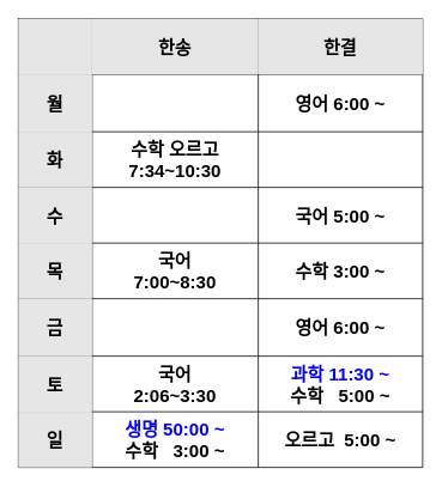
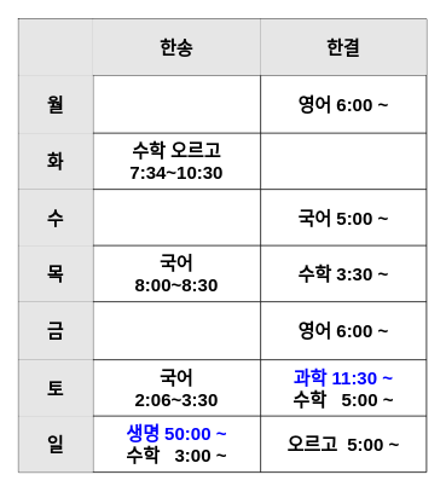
  <mxCell id="0" />
  <mxCell id="1" parent="0" />
  <mxCell id="2" value="" style="shape=table;startSize=0;container=1;collapsible=0;childLayout=tableLayout;fontSize=20;" parent="1" vertex="1"><mxGeometry x="20" y="20" width="450" height="500" as="geometry" /></mxCell>
  <mxCell id="3" value="" style="shape=tableRow;horizontal=0;startSize=0;swimlaneHead=0;swimlaneBody=0;top=0;left=0;bottom=0;right=0;collapsible=0;dropTarget=0;fillColor=none;points=[[0,0.5],[1,0.5]];portConstraint=eastwest;" parent="2" vertex="1"><mxGeometry width="450" height="62" as="geometry" /></mxCell>
  <mxCell id="4" value="" style="shape=partialRectangle;html=1;whiteSpace=wrap;connectable=0;overflow=hidden;fillColor=#E6E6E6;top=0;left=0;bottom=0;right=0;pointerEvents=1;fontSize=20;fontStyle=1" parent="3" vertex="1"><mxGeometry width="82" height="62" as="geometry"><mxRectangle width="82" height="62" as="alternateBounds" /></mxGeometry></mxCell>
  <mxCell id="5" value="한송" style="shape=partialRectangle;html=1;whiteSpace=wrap;connectable=0;overflow=hidden;fillColor=#E6E6E6;top=0;left=0;bottom=0;right=0;pointerEvents=1;fontSize=20;fontStyle=1" parent="3" vertex="1"><mxGeometry x="82" width="185" height="62" as="geometry"><mxRectangle width="185" height="62" as="alternateBounds" /></mxGeometry></mxCell>
  <mxCell id="6" value="한결" style="shape=partialRectangle;html=1;whiteSpace=wrap;connectable=0;overflow=hidden;fillColor=#E6E6E6;top=0;left=0;bottom=0;right=0;pointerEvents=1;fontSize=20;fontStyle=1" parent="3" vertex="1"><mxGeometry x="267" width="183" height="62" as="geometry"><mxRectangle width="183" height="62" as="alternateBounds" /></mxGeometry></mxCell>
  <mxCell id="7" value="" style="shape=tableRow;horizontal=0;startSize=0;swimlaneHead=0;swimlaneBody=0;top=0;left=0;bottom=0;right=0;collapsible=0;dropTarget=0;fillColor=none;points=[[0,0.5],[1,0.5]];portConstraint=eastwest;" parent="2" vertex="1"><mxGeometry y="62" width="450" height="64" as="geometry" /></mxCell>
  <mxCell id="8" value="월" style="shape=partialRectangle;html=1;whiteSpace=wrap;connectable=0;overflow=hidden;fillColor=#E6E6E6;top=0;left=0;bottom=0;right=0;pointerEvents=1;fontSize=20;fontStyle=1" parent="7" vertex="1"><mxGeometry width="82" height="64" as="geometry"><mxRectangle width="82" height="64" as="alternateBounds" /></mxGeometry></mxCell>
  <mxCell id="9" value="" style="shape=partialRectangle;html=1;whiteSpace=wrap;connectable=0;overflow=hidden;fillColor=none;top=0;left=0;bottom=0;right=0;pointerEvents=1;fontSize=20;fontStyle=1" parent="7" vertex="1"><mxGeometry x="82" width="185" height="64" as="geometry"><mxRectangle width="185" height="64" as="alternateBounds" /></mxGeometry></mxCell>
  <mxCell id="10" value="영어 6:00 ~" style="shape=partialRectangle;html=1;whiteSpace=wrap;connectable=0;overflow=hidden;fillColor=none;top=0;left=0;bottom=0;right=0;pointerEvents=1;fontSize=20;fontStyle=1" parent="7" vertex="1"><mxGeometry x="267" width="183" height="64" as="geometry"><mxRectangle width="183" height="64" as="alternateBounds" /></mxGeometry></mxCell>
  <mxCell id="11" value="" style="shape=tableRow;horizontal=0;startSize=0;swimlaneHead=0;swimlaneBody=0;top=0;left=0;bottom=0;right=0;collapsible=0;dropTarget=0;fillColor=none;points=[[0,0.5],[1,0.5]];portConstraint=eastwest;" parent="2" vertex="1"><mxGeometry y="126" width="450" height="62" as="geometry" /></mxCell>
  <mxCell id="12" value="화" style="shape=partialRectangle;html=1;whiteSpace=wrap;connectable=0;overflow=hidden;fillColor=#E6E6E6;top=0;left=0;bottom=0;right=0;pointerEvents=1;fontSize=20;fontStyle=1" parent="11" vertex="1"><mxGeometry width="82" height="62" as="geometry"><mxRectangle width="82" height="62" as="alternateBounds" /></mxGeometry></mxCell>
  <mxCell id="13" value="수학 오르고&lt;br style=&quot;font-size: 20px;&quot;&gt;7:34~10:30" style="shape=partialRectangle;html=1;whiteSpace=wrap;connectable=0;overflow=hidden;fillColor=none;top=0;left=0;bottom=0;right=0;pointerEvents=1;fontSize=20;fontStyle=1" parent="11" vertex="1"><mxGeometry x="82" width="185" height="62" as="geometry"><mxRectangle width="185" height="62" as="alternateBounds" /></mxGeometry></mxCell>
  <mxCell id="14" value="" style="shape=partialRectangle;html=1;whiteSpace=wrap;connectable=0;overflow=hidden;fillColor=none;top=0;left=0;bottom=0;right=0;pointerEvents=1;fontSize=20;fontStyle=1" parent="11" vertex="1"><mxGeometry x="267" width="183" height="62" as="geometry"><mxRectangle width="183" height="62" as="alternateBounds" /></mxGeometry></mxCell>
  <mxCell id="15" value="" style="shape=tableRow;horizontal=0;startSize=0;swimlaneHead=0;swimlaneBody=0;top=0;left=0;bottom=0;right=0;collapsible=0;dropTarget=0;fillColor=none;points=[[0,0.5],[1,0.5]];portConstraint=eastwest;" parent="2" vertex="1"><mxGeometry y="188" width="450" height="62" as="geometry" /></mxCell>
  <mxCell id="16" value="수" style="shape=partialRectangle;html=1;whiteSpace=wrap;connectable=0;overflow=hidden;fillColor=#E6E6E6;top=0;left=0;bottom=0;right=0;pointerEvents=1;fontSize=20;fontStyle=1" parent="15" vertex="1"><mxGeometry width="82" height="62" as="geometry"><mxRectangle width="82" height="62" as="alternateBounds" /></mxGeometry></mxCell>
  <mxCell id="17" value="" style="shape=partialRectangle;html=1;whiteSpace=wrap;connectable=0;overflow=hidden;fillColor=none;top=0;left=0;bottom=0;right=0;pointerEvents=1;fontSize=20;fontStyle=1" parent="15" vertex="1"><mxGeometry x="82" width="185" height="62" as="geometry"><mxRectangle width="185" height="62" as="alternateBounds" /></mxGeometry></mxCell>
  <mxCell id="18" value="국어 5:00 ~" style="shape=partialRectangle;html=1;whiteSpace=wrap;connectable=0;overflow=hidden;fillColor=none;top=0;left=0;bottom=0;right=0;pointerEvents=1;fontSize=20;fontStyle=1" parent="15" vertex="1"><mxGeometry x="267" width="183" height="62" as="geometry"><mxRectangle width="183" height="62" as="alternateBounds" /></mxGeometry></mxCell>
  <mxCell id="19" value="" style="shape=tableRow;horizontal=0;startSize=0;swimlaneHead=0;swimlaneBody=0;top=0;left=0;bottom=0;right=0;collapsible=0;dropTarget=0;fillColor=none;points=[[0,0.5],[1,0.5]];portConstraint=eastwest;" parent="2" vertex="1"><mxGeometry y="250" width="450" height="62" as="geometry" /></mxCell>
  <mxCell id="20" value="목" style="shape=partialRectangle;html=1;whiteSpace=wrap;connectable=0;overflow=hidden;fillColor=#E6E6E6;top=0;left=0;bottom=0;right=0;pointerEvents=1;fontSize=20;fontStyle=1" parent="19" vertex="1"><mxGeometry width="82" height="62" as="geometry"><mxRectangle width="82" height="62" as="alternateBounds" /></mxGeometry></mxCell>
- <mxCell id="21" value="국어&lt;br style=&quot;font-size: 20px;&quot;&gt;7:00~8:30" style="shape=partialRectangle;html=1;whiteSpace=wrap;connectable=0;overflow=hidden;fillColor=none;top=0;left=0;bottom=0;right=0;pointerEvents=1;fontSize=20;fontStyle=1" parent="19" vertex="1"><mxGeometry x="82" width="185" height="62" as="geometry"><mxRectangle width="185" height="62" as="alternateBounds" /></mxGeometry></mxCell>
- <mxCell id="22" value="수학 3:00 ~" style="shape=partialRectangle;html=1;whiteSpace=wrap;connectable=0;overflow=hidden;fillColor=none;top=0;left=0;bottom=0;right=0;pointerEvents=1;fontSize=20;fontStyle=1" parent="19" vertex="1"><mxGeometry x="267" width="183" height="62" as="geometry"><mxRectangle width="183" height="62" as="alternateBounds" /></mxGeometry></mxCell>
+ <mxCell id="21" value="국어&lt;br style=&quot;font-size: 20px;&quot;&gt;8:00~8:30" style="shape=partialRectangle;html=1;whiteSpace=wrap;connectable=0;overflow=hidden;fillColor=none;top=0;left=0;bottom=0;right=0;pointerEvents=1;fontSize=20;fontStyle=1" parent="19" vertex="1"><mxGeometry x="82" width="185" height="62" as="geometry"><mxRectangle width="185" height="62" as="alternateBounds" /></mxGeometry></mxCell>
+ <mxCell id="22" value="수학 3:30 ~" style="shape=partialRectangle;html=1;whiteSpace=wrap;connectable=0;overflow=hidden;fillColor=none;top=0;left=0;bottom=0;right=0;pointerEvents=1;fontSize=20;fontStyle=1" parent="19" vertex="1"><mxGeometry x="267" width="183" height="62" as="geometry"><mxRectangle width="183" height="62" as="alternateBounds" /></mxGeometry></mxCell>
  <mxCell id="23" value="" style="shape=tableRow;horizontal=0;startSize=0;swimlaneHead=0;swimlaneBody=0;top=0;left=0;bottom=0;right=0;collapsible=0;dropTarget=0;fillColor=none;points=[[0,0.5],[1,0.5]];portConstraint=eastwest;" parent="2" vertex="1"><mxGeometry y="312" width="450" height="64" as="geometry" /></mxCell>
  <mxCell id="24" value="금" style="shape=partialRectangle;html=1;whiteSpace=wrap;connectable=0;overflow=hidden;fillColor=#E6E6E6;top=0;left=0;bottom=0;right=0;pointerEvents=1;fontSize=20;fontStyle=1" parent="23" vertex="1"><mxGeometry width="82" height="64" as="geometry"><mxRectangle width="82" height="64" as="alternateBounds" /></mxGeometry></mxCell>
  <mxCell id="25" value="" style="shape=partialRectangle;html=1;whiteSpace=wrap;connectable=0;overflow=hidden;fillColor=none;top=0;left=0;bottom=0;right=0;pointerEvents=1;fontSize=20;fontStyle=1" parent="23" vertex="1"><mxGeometry x="82" width="185" height="64" as="geometry"><mxRectangle width="185" height="64" as="alternateBounds" /></mxGeometry></mxCell>
  <mxCell id="26" value="영어 6:00 ~" style="shape=partialRectangle;html=1;whiteSpace=wrap;connectable=0;overflow=hidden;fillColor=none;top=0;left=0;bottom=0;right=0;pointerEvents=1;fontSize=20;fontStyle=1" parent="23" vertex="1"><mxGeometry x="267" width="183" height="64" as="geometry"><mxRectangle width="183" height="64" as="alternateBounds" /></mxGeometry></mxCell>
  <mxCell id="27" value="" style="shape=tableRow;horizontal=0;startSize=0;swimlaneHead=0;swimlaneBody=0;top=0;left=0;bottom=0;right=0;collapsible=0;dropTarget=0;fillColor=none;points=[[0,0.5],[1,0.5]];portConstraint=eastwest;" parent="2" vertex="1"><mxGeometry y="376" width="450" height="62" as="geometry" /></mxCell>
  <mxCell id="28" value="토" style="shape=partialRectangle;html=1;whiteSpace=wrap;connectable=0;overflow=hidden;fillColor=#E6E6E6;top=0;left=0;bottom=0;right=0;pointerEvents=1;fontSize=20;fontStyle=1" parent="27" vertex="1"><mxGeometry width="82" height="62" as="geometry"><mxRectangle width="82" height="62" as="alternateBounds" /></mxGeometry></mxCell>
  <mxCell id="29" value="국어&lt;br style=&quot;font-size: 20px;&quot;&gt;2:06~3:30" style="shape=partialRectangle;html=1;whiteSpace=wrap;connectable=0;overflow=hidden;fillColor=none;top=0;left=0;bottom=0;right=0;pointerEvents=1;fontSize=20;fontStyle=1" parent="27" vertex="1"><mxGeometry x="82" width="185" height="62" as="geometry"><mxRectangle width="185" height="62" as="alternateBounds" /></mxGeometry></mxCell>
  <mxCell id="30" value="&lt;font color=&quot;#0000ff&quot;&gt;과학 11:30 ~&lt;/font&gt;&lt;br style=&quot;font-size: 20px;&quot;&gt;수학&amp;nbsp; &amp;nbsp;5:00 ~" style="shape=partialRectangle;html=1;whiteSpace=wrap;connectable=0;overflow=hidden;fillColor=none;top=0;left=0;bottom=0;right=0;pointerEvents=1;fontSize=20;fontStyle=1" parent="27" vertex="1"><mxGeometry x="267" width="183" height="62" as="geometry"><mxRectangle width="183" height="62" as="alternateBounds" /></mxGeometry></mxCell>
  <mxCell id="31" value="" style="shape=tableRow;horizontal=0;startSize=0;swimlaneHead=0;swimlaneBody=0;top=0;left=0;bottom=0;right=0;collapsible=0;dropTarget=0;fillColor=none;points=[[0,0.5],[1,0.5]];portConstraint=eastwest;" parent="2" vertex="1"><mxGeometry y="438" width="450" height="62" as="geometry" /></mxCell>
  <mxCell id="32" value="일" style="shape=partialRectangle;html=1;whiteSpace=wrap;connectable=0;overflow=hidden;fillColor=#E6E6E6;top=0;left=0;bottom=0;right=0;pointerEvents=1;fontSize=20;fontStyle=1" parent="31" vertex="1"><mxGeometry width="82" height="62" as="geometry"><mxRectangle width="82" height="62" as="alternateBounds" /></mxGeometry></mxCell>
  <mxCell id="33" value="&lt;font color=&quot;#0000ff&quot;&gt;생명 50:00 ~&lt;/font&gt;&lt;br style=&quot;font-size: 20px;&quot;&gt;수학&amp;nbsp; &amp;nbsp;3:00 ~" style="shape=partialRectangle;html=1;whiteSpace=wrap;connectable=0;overflow=hidden;fillColor=none;top=0;left=0;bottom=0;right=0;pointerEvents=1;fontSize=20;fontStyle=1" parent="31" vertex="1"><mxGeometry x="82" width="185" height="62" as="geometry"><mxRectangle width="185" height="62" as="alternateBounds" /></mxGeometry></mxCell>
  <mxCell id="34" value="오르고&amp;nbsp; 5:00 ~" style="shape=partialRectangle;html=1;whiteSpace=wrap;connectable=0;overflow=hidden;fillColor=none;top=0;left=0;bottom=0;right=0;pointerEvents=1;fontSize=20;fontStyle=1" parent="31" vertex="1"><mxGeometry x="267" width="183" height="62" as="geometry"><mxRectangle width="183" height="62" as="alternateBounds" /></mxGeometry></mxCell>
